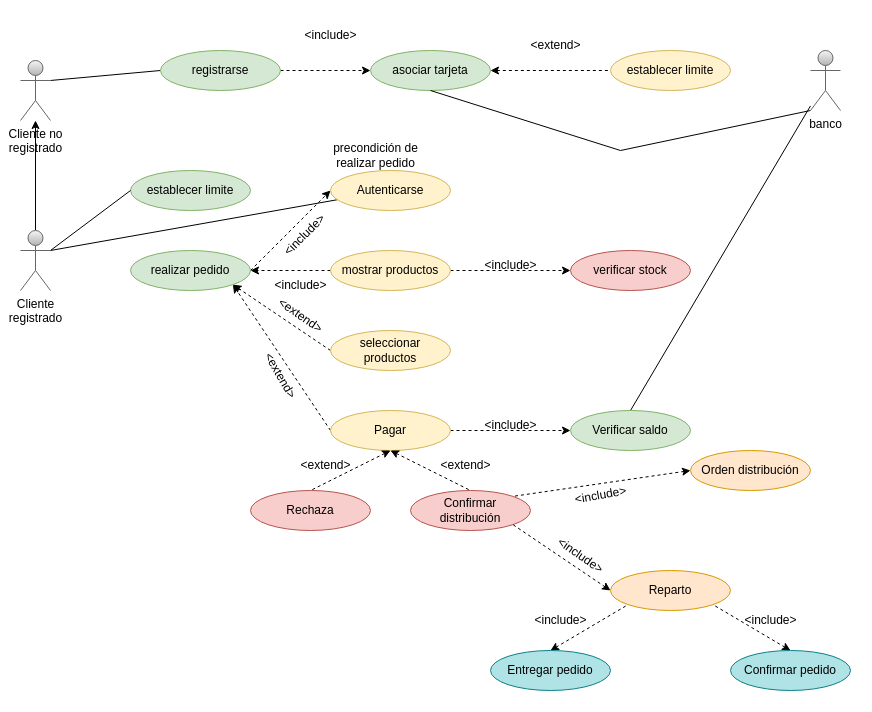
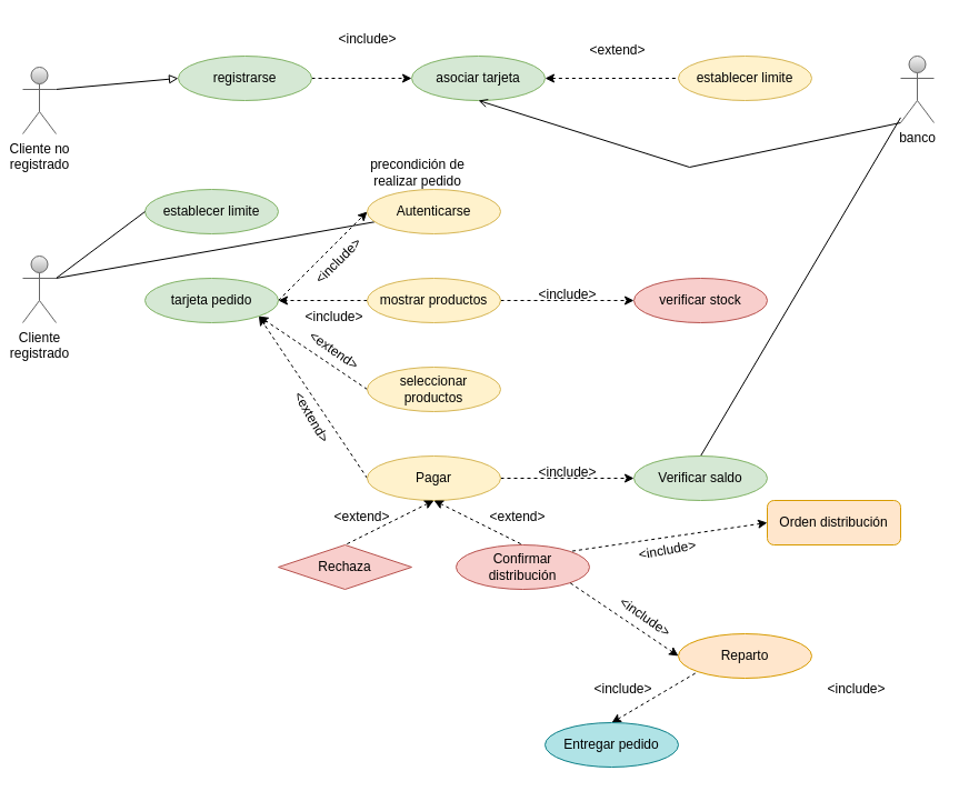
  <mxCell id="0" />
  <mxCell id="1" parent="0" />
- <mxCell id="2" style="edgeStyle=none;rounded=0;orthogonalLoop=1;jettySize=auto;html=1;exitX=1;exitY=0.333;exitDx=0;exitDy=0;exitPerimeter=0;entryX=0;entryY=0.5;entryDx=0;entryDy=0;endArrow=none;endFill=0;" edge="1" parent="1" source="3" target="5"><mxGeometry relative="1" as="geometry" /></mxCell>
+ <mxCell id="2" style="edgeStyle=none;rounded=0;orthogonalLoop=1;jettySize=auto;html=1;exitX=1;exitY=0.333;exitDx=0;exitDy=0;exitPerimeter=0;entryX=0;entryY=0.5;entryDx=0;entryDy=0;endArrow=block;endFill=0;" edge="1" parent="1" source="3" target="5"><mxGeometry relative="1" as="geometry" /></mxCell>
  <mxCell id="3" value="&lt;div&gt;Cliente no &lt;br&gt;&lt;/div&gt;&lt;div&gt;registrado&lt;/div&gt;" style="shape=umlActor;verticalLabelPosition=bottom;verticalAlign=top;html=1;outlineConnect=0;fillColor=#f5f5f5;strokeColor=#666666;gradientColor=#b3b3b3;" vertex="1" parent="1"><mxGeometry x="20" y="60" width="30" height="60" as="geometry" /></mxCell>
  <mxCell id="4" style="edgeStyle=none;rounded=0;orthogonalLoop=1;jettySize=auto;html=1;exitX=1;exitY=0.5;exitDx=0;exitDy=0;dashed=1;" edge="1" parent="1" source="5" target="7"><mxGeometry relative="1" as="geometry" /></mxCell>
  <mxCell id="5" value="registrarse" style="ellipse;whiteSpace=wrap;html=1;fillColor=#d5e8d4;strokeColor=#82b366;" vertex="1" parent="1"><mxGeometry x="160" y="50" width="120" height="40" as="geometry" /></mxCell>
  <mxCell id="6" style="edgeStyle=none;rounded=0;orthogonalLoop=1;jettySize=auto;html=1;exitX=1;exitY=0.5;exitDx=0;exitDy=0;dashed=1;startArrow=classic;startFill=1;endArrow=none;endFill=0;" edge="1" parent="1" source="7" target="8"><mxGeometry relative="1" as="geometry" /></mxCell>
  <mxCell id="7" value="asociar tarjeta" style="ellipse;whiteSpace=wrap;html=1;fillColor=#d5e8d4;strokeColor=#82b366;" vertex="1" parent="1"><mxGeometry x="370" y="50" width="120" height="40" as="geometry" /></mxCell>
  <mxCell id="8" value="establecer limite" style="ellipse;whiteSpace=wrap;html=1;fillColor=#fff2cc;strokeColor=#d6b656;" vertex="1" parent="1"><mxGeometry x="610" y="50" width="120" height="40" as="geometry" /></mxCell>
  <mxCell id="9" value="establecer limite" style="ellipse;whiteSpace=wrap;html=1;fillColor=#d5e8d4;strokeColor=#82b366;" vertex="1" parent="1"><mxGeometry x="130" y="170" width="120" height="40" as="geometry" /></mxCell>
  <mxCell id="10" style="edgeStyle=none;rounded=0;orthogonalLoop=1;jettySize=auto;html=1;exitX=1;exitY=0.333;exitDx=0;exitDy=0;exitPerimeter=0;entryX=0;entryY=0.5;entryDx=0;entryDy=0;endArrow=none;endFill=0;" edge="1" parent="1" source="13" target="9"><mxGeometry relative="1" as="geometry" /></mxCell>
- <mxCell id="11" style="edgeStyle=none;rounded=0;orthogonalLoop=1;jettySize=auto;html=1;endArrow=classic;endFill=1;" edge="1" parent="1" source="13" target="3"><mxGeometry relative="1" as="geometry" /></mxCell>
  <mxCell id="12" style="edgeStyle=none;rounded=0;orthogonalLoop=1;jettySize=auto;html=1;exitX=1;exitY=0.333;exitDx=0;exitDy=0;exitPerimeter=0;startArrow=none;startFill=0;endArrow=none;endFill=0;" edge="1" parent="1" source="13" target="21"><mxGeometry relative="1" as="geometry" /></mxCell>
  <mxCell id="13" value="&lt;div&gt;Cliente &lt;br&gt;&lt;/div&gt;&lt;div&gt;registrado&lt;/div&gt;" style="shape=umlActor;verticalLabelPosition=bottom;verticalAlign=top;html=1;outlineConnect=0;fillColor=#f5f5f5;strokeColor=#666666;gradientColor=#b3b3b3;" vertex="1" parent="1"><mxGeometry x="20" y="230" width="30" height="60" as="geometry" /></mxCell>
  <mxCell id="14" value="&amp;lt;include&amp;gt;" style="text;html=1;align=center;verticalAlign=middle;resizable=0;points=[];autosize=1;strokeColor=none;fillColor=none;" vertex="1" parent="1"><mxGeometry x="290" y="20" width="80" height="30" as="geometry" /></mxCell>
- <mxCell id="15" style="edgeStyle=none;rounded=0;orthogonalLoop=1;jettySize=auto;html=1;exitX=0;exitY=1;exitDx=0;exitDy=0;exitPerimeter=0;entryX=0.5;entryY=1;entryDx=0;entryDy=0;endArrow=none;endFill=0;" edge="1" parent="1" source="17" target="7"><mxGeometry relative="1" as="geometry"><Array as="points"><mxPoint x="620" y="150" /></Array></mxGeometry></mxCell>
+ <mxCell id="15" style="edgeStyle=none;rounded=0;orthogonalLoop=1;jettySize=auto;html=1;exitX=0;exitY=1;exitDx=0;exitDy=0;exitPerimeter=0;entryX=0.5;entryY=1;entryDx=0;entryDy=0;endArrow=open;endFill=0;" edge="1" parent="1" source="17" target="7"><mxGeometry relative="1" as="geometry"><Array as="points"><mxPoint x="620" y="150" /></Array></mxGeometry></mxCell>
  <mxCell id="16" style="edgeStyle=none;rounded=0;orthogonalLoop=1;jettySize=auto;html=1;entryX=0.5;entryY=0;entryDx=0;entryDy=0;startArrow=none;startFill=0;endArrow=none;endFill=0;" edge="1" parent="1" source="17" target="39"><mxGeometry relative="1" as="geometry" /></mxCell>
  <mxCell id="17" value="banco" style="shape=umlActor;verticalLabelPosition=bottom;verticalAlign=top;html=1;outlineConnect=0;fillColor=#f5f5f5;strokeColor=#666666;gradientColor=#b3b3b3;" vertex="1" parent="1"><mxGeometry x="810" y="50" width="30" height="60" as="geometry" /></mxCell>
  <mxCell id="18" value="&amp;lt;extend&amp;gt;" style="text;html=1;align=center;verticalAlign=middle;resizable=0;points=[];autosize=1;strokeColor=none;fillColor=none;" vertex="1" parent="1"><mxGeometry x="520" y="30" width="70" height="30" as="geometry" /></mxCell>
  <mxCell id="19" style="edgeStyle=none;rounded=0;orthogonalLoop=1;jettySize=auto;html=1;exitX=1;exitY=0.5;exitDx=0;exitDy=0;entryX=0;entryY=0.5;entryDx=0;entryDy=0;startArrow=none;startFill=0;endArrow=classic;endFill=1;dashed=1;" edge="1" parent="1" source="20" target="21"><mxGeometry relative="1" as="geometry" /></mxCell>
- <mxCell id="20" value="realizar pedido" style="ellipse;whiteSpace=wrap;html=1;fillColor=#d5e8d4;strokeColor=#82b366;" vertex="1" parent="1"><mxGeometry x="130" y="250" width="120" height="40" as="geometry" /></mxCell>
+ <mxCell id="20" value="tarjeta pedido" style="ellipse;whiteSpace=wrap;html=1;fillColor=#d5e8d4;strokeColor=#82b366;" vertex="1" parent="1"><mxGeometry x="130" y="250" width="120" height="40" as="geometry" /></mxCell>
  <mxCell id="21" value="Autenticarse" style="ellipse;whiteSpace=wrap;html=1;fillColor=#fff2cc;strokeColor=#d6b656;" vertex="1" parent="1"><mxGeometry x="330" y="170" width="120" height="40" as="geometry" /></mxCell>
  <mxCell id="22" value="&amp;lt;include&amp;gt;" style="text;html=1;align=center;verticalAlign=middle;resizable=0;points=[];autosize=1;strokeColor=none;fillColor=none;rotation=-45;" vertex="1" parent="1"><mxGeometry x="264" y="220" width="80" height="30" as="geometry" /></mxCell>
  <mxCell id="23" value="&lt;div&gt;precondición de&lt;/div&gt;&lt;div&gt;realizar pedido&lt;/div&gt;" style="text;html=1;align=center;verticalAlign=middle;resizable=0;points=[];autosize=1;strokeColor=none;fillColor=none;" vertex="1" parent="1"><mxGeometry x="320" y="135" width="110" height="40" as="geometry" /></mxCell>
  <mxCell id="24" style="edgeStyle=none;rounded=0;orthogonalLoop=1;jettySize=auto;html=1;exitX=1;exitY=0.5;exitDx=0;exitDy=0;entryX=0;entryY=0.5;entryDx=0;entryDy=0;dashed=1;startArrow=none;startFill=0;endArrow=classic;endFill=1;" edge="1" parent="1" source="26" target="27"><mxGeometry relative="1" as="geometry" /></mxCell>
  <mxCell id="25" style="edgeStyle=none;rounded=0;orthogonalLoop=1;jettySize=auto;html=1;exitX=0;exitY=0.5;exitDx=0;exitDy=0;entryX=1;entryY=0.5;entryDx=0;entryDy=0;dashed=1;startArrow=none;startFill=0;endArrow=classic;endFill=1;" edge="1" parent="1" source="26" target="20"><mxGeometry relative="1" as="geometry" /></mxCell>
  <mxCell id="26" value="mostrar productos" style="ellipse;whiteSpace=wrap;html=1;fillColor=#fff2cc;strokeColor=#d6b656;" vertex="1" parent="1"><mxGeometry x="330" y="250" width="120" height="40" as="geometry" /></mxCell>
  <mxCell id="27" value="verificar stock" style="ellipse;whiteSpace=wrap;html=1;fillColor=#f8cecc;strokeColor=#b85450;" vertex="1" parent="1"><mxGeometry x="570" y="250" width="120" height="40" as="geometry" /></mxCell>
  <mxCell id="28" value="&amp;lt;include&amp;gt;" style="text;html=1;align=center;verticalAlign=middle;resizable=0;points=[];autosize=1;strokeColor=none;fillColor=none;" vertex="1" parent="1"><mxGeometry x="470" y="250" width="80" height="30" as="geometry" /></mxCell>
  <mxCell id="29" style="edgeStyle=none;rounded=0;orthogonalLoop=1;jettySize=auto;html=1;exitX=0;exitY=0.5;exitDx=0;exitDy=0;dashed=1;startArrow=none;startFill=0;endArrow=classic;endFill=1;entryX=1;entryY=1;entryDx=0;entryDy=0;" edge="1" parent="1" source="30" target="20"><mxGeometry relative="1" as="geometry"><mxPoint x="250" y="270" as="targetPoint" /></mxGeometry></mxCell>
  <mxCell id="30" value="&lt;div&gt;seleccionar &lt;br&gt;&lt;/div&gt;&lt;div&gt;productos&lt;/div&gt;" style="ellipse;whiteSpace=wrap;html=1;fillColor=#fff2cc;strokeColor=#d6b656;" vertex="1" parent="1"><mxGeometry x="330" y="330" width="120" height="40" as="geometry" /></mxCell>
  <mxCell id="31" style="edgeStyle=none;rounded=0;orthogonalLoop=1;jettySize=auto;html=1;exitX=0;exitY=0.5;exitDx=0;exitDy=0;entryX=1;entryY=1;entryDx=0;entryDy=0;dashed=1;startArrow=none;startFill=0;endArrow=classic;endFill=1;" edge="1" parent="1" source="33" target="20"><mxGeometry relative="1" as="geometry" /></mxCell>
  <mxCell id="32" style="edgeStyle=none;rounded=0;orthogonalLoop=1;jettySize=auto;html=1;entryX=0;entryY=0.5;entryDx=0;entryDy=0;dashed=1;startArrow=none;startFill=0;endArrow=classic;endFill=1;" edge="1" parent="1" source="33" target="39"><mxGeometry relative="1" as="geometry" /></mxCell>
  <mxCell id="33" value="Pagar" style="ellipse;whiteSpace=wrap;html=1;fillColor=#fff2cc;strokeColor=#d6b656;" vertex="1" parent="1"><mxGeometry x="330" y="410" width="120" height="40" as="geometry" /></mxCell>
  <mxCell id="34" value="&amp;lt;include&amp;gt;" style="text;html=1;align=center;verticalAlign=middle;resizable=0;points=[];autosize=1;strokeColor=none;fillColor=none;" vertex="1" parent="1"><mxGeometry x="260" y="270" width="80" height="30" as="geometry" /></mxCell>
  <mxCell id="35" value="&amp;lt;extend&amp;gt;" style="text;html=1;align=center;verticalAlign=middle;resizable=0;points=[];autosize=1;strokeColor=none;fillColor=none;rotation=60;" vertex="1" parent="1"><mxGeometry x="245" y="360" width="70" height="30" as="geometry" /></mxCell>
  <mxCell id="36" value="&amp;lt;extend&amp;gt;" style="text;html=1;align=center;verticalAlign=middle;resizable=0;points=[];autosize=1;strokeColor=none;fillColor=none;rotation=35;" vertex="1" parent="1"><mxGeometry x="265" y="300" width="70" height="30" as="geometry" /></mxCell>
  <mxCell id="37" style="edgeStyle=none;rounded=0;orthogonalLoop=1;jettySize=auto;html=1;exitX=0.5;exitY=1;exitDx=0;exitDy=0;entryX=0.5;entryY=0;entryDx=0;entryDy=0;dashed=1;startArrow=classic;startFill=1;endArrow=none;endFill=0;" edge="1" parent="1" source="33" target="41"><mxGeometry relative="1" as="geometry"><mxPoint x="347.574" y="444.142" as="sourcePoint" /></mxGeometry></mxCell>
  <mxCell id="38" style="edgeStyle=none;rounded=0;orthogonalLoop=1;jettySize=auto;html=1;exitX=0.5;exitY=1;exitDx=0;exitDy=0;entryX=0.5;entryY=0;entryDx=0;entryDy=0;dashed=1;startArrow=classic;startFill=1;endArrow=none;endFill=0;" edge="1" parent="1" source="33" target="42"><mxGeometry relative="1" as="geometry"><mxPoint x="432.426" y="444.142" as="sourcePoint" /></mxGeometry></mxCell>
  <mxCell id="39" value="Verificar saldo" style="ellipse;whiteSpace=wrap;html=1;fillColor=#d5e8d4;strokeColor=#82b366;" vertex="1" parent="1"><mxGeometry x="570" y="410" width="120" height="40" as="geometry" /></mxCell>
  <mxCell id="40" value="&amp;lt;include&amp;gt;" style="text;html=1;align=center;verticalAlign=middle;resizable=0;points=[];autosize=1;strokeColor=none;fillColor=none;" vertex="1" parent="1"><mxGeometry x="470" y="410" width="80" height="30" as="geometry" /></mxCell>
- <mxCell id="41" value="Rechaza" style="ellipse;whiteSpace=wrap;html=1;fillColor=#f8cecc;strokeColor=#b85450;" vertex="1" parent="1"><mxGeometry x="250" y="490" width="120" height="40" as="geometry" /></mxCell>
+ <mxCell id="41" value="Rechaza" style="rhombus;whiteSpace=wrap;html=1;fillColor=#f8cecc;strokeColor=#b85450;" vertex="1" parent="1"><mxGeometry x="250" y="490" width="120" height="40" as="geometry" /></mxCell>
  <mxCell id="42" value="&lt;div&gt;Confirmar&lt;/div&gt;&lt;div&gt;distribución&lt;br&gt;&lt;/div&gt;" style="ellipse;whiteSpace=wrap;html=1;fillColor=#f8cecc;strokeColor=#b85450;" vertex="1" parent="1"><mxGeometry x="410" y="490" width="120" height="40" as="geometry" /></mxCell>
  <mxCell id="43" value="&amp;lt;extend&amp;gt;" style="text;html=1;align=center;verticalAlign=middle;resizable=0;points=[];autosize=1;strokeColor=none;fillColor=none;" vertex="1" parent="1"><mxGeometry x="430" y="450" width="70" height="30" as="geometry" /></mxCell>
  <mxCell id="44" value="&amp;lt;extend&amp;gt;" style="text;html=1;align=center;verticalAlign=middle;resizable=0;points=[];autosize=1;strokeColor=none;fillColor=none;" vertex="1" parent="1"><mxGeometry x="290" y="450" width="70" height="30" as="geometry" /></mxCell>
  <mxCell id="45" style="edgeStyle=none;rounded=0;orthogonalLoop=1;jettySize=auto;html=1;exitX=0;exitY=0.5;exitDx=0;exitDy=0;entryX=1;entryY=0;entryDx=0;entryDy=0;dashed=1;startArrow=classic;startFill=1;endArrow=none;endFill=0;" edge="1" parent="1" source="46" target="42"><mxGeometry relative="1" as="geometry" /></mxCell>
- <mxCell id="46" value="Orden distribución" style="ellipse;whiteSpace=wrap;html=1;fillColor=#ffe6cc;strokeColor=#d79b00;" vertex="1" parent="1"><mxGeometry x="690" y="450" width="120" height="40" as="geometry" /></mxCell>
+ <mxCell id="46" value="Orden distribución" style="whiteSpace=wrap;html=1;fillColor=#ffe6cc;strokeColor=#d79b00;rounded=1;" vertex="1" parent="1"><mxGeometry x="690" y="450" width="120" height="40" as="geometry" /></mxCell>
  <mxCell id="47" value="&amp;lt;include&amp;gt;" style="text;html=1;align=center;verticalAlign=middle;resizable=0;points=[];autosize=1;strokeColor=none;fillColor=none;rotation=-10;" vertex="1" parent="1"><mxGeometry x="560" y="480" width="80" height="30" as="geometry" /></mxCell>
  <mxCell id="48" style="edgeStyle=none;rounded=0;orthogonalLoop=1;jettySize=auto;html=1;exitX=0;exitY=0.5;exitDx=0;exitDy=0;entryX=1;entryY=1;entryDx=0;entryDy=0;dashed=1;startArrow=classic;startFill=1;endArrow=none;endFill=0;" edge="1" parent="1" source="49" target="42"><mxGeometry relative="1" as="geometry" /></mxCell>
  <mxCell id="49" value="Reparto" style="ellipse;whiteSpace=wrap;html=1;fillColor=#ffe6cc;strokeColor=#d79b00;" vertex="1" parent="1"><mxGeometry x="610" y="570" width="120" height="40" as="geometry" /></mxCell>
  <mxCell id="50" value="&amp;lt;include&amp;gt;" style="text;html=1;align=center;verticalAlign=middle;resizable=0;points=[];autosize=1;strokeColor=none;fillColor=none;rotation=35;" vertex="1" parent="1"><mxGeometry x="540" y="540" width="80" height="30" as="geometry" /></mxCell>
  <mxCell id="51" style="edgeStyle=none;rounded=0;orthogonalLoop=1;jettySize=auto;html=1;exitX=0.5;exitY=0;exitDx=0;exitDy=0;entryX=0;entryY=1;entryDx=0;entryDy=0;dashed=1;startArrow=classic;startFill=1;endArrow=none;endFill=0;" edge="1" parent="1" source="52" target="49"><mxGeometry relative="1" as="geometry" /></mxCell>
  <mxCell id="52" value="Entregar pedido" style="ellipse;whiteSpace=wrap;html=1;fillColor=#b0e3e6;strokeColor=#0e8088;" vertex="1" parent="1"><mxGeometry x="490" y="650" width="120" height="40" as="geometry" /></mxCell>
- <mxCell id="53" style="edgeStyle=none;rounded=0;orthogonalLoop=1;jettySize=auto;html=1;exitX=0.5;exitY=0;exitDx=0;exitDy=0;entryX=1;entryY=1;entryDx=0;entryDy=0;dashed=1;startArrow=classic;startFill=1;endArrow=none;endFill=0;" edge="1" parent="1" source="54" target="49"><mxGeometry relative="1" as="geometry"><mxPoint x="827.574" y="604.142" as="targetPoint" /></mxGeometry></mxCell>
- <mxCell id="54" value="Confirmar pedido" style="ellipse;whiteSpace=wrap;html=1;fillColor=#b0e3e6;strokeColor=#0e8088;" vertex="1" parent="1"><mxGeometry x="730" y="650" width="120" height="40" as="geometry" /></mxCell>
  <mxCell id="55" value="&amp;lt;include&amp;gt;" style="text;html=1;align=center;verticalAlign=middle;resizable=0;points=[];autosize=1;strokeColor=none;fillColor=none;" vertex="1" parent="1"><mxGeometry x="520" y="605" width="80" height="30" as="geometry" /></mxCell>
  <mxCell id="56" value="&amp;lt;include&amp;gt;" style="text;html=1;align=center;verticalAlign=middle;resizable=0;points=[];autosize=1;strokeColor=none;fillColor=none;" vertex="1" parent="1"><mxGeometry x="730" y="605" width="80" height="30" as="geometry" /></mxCell>
